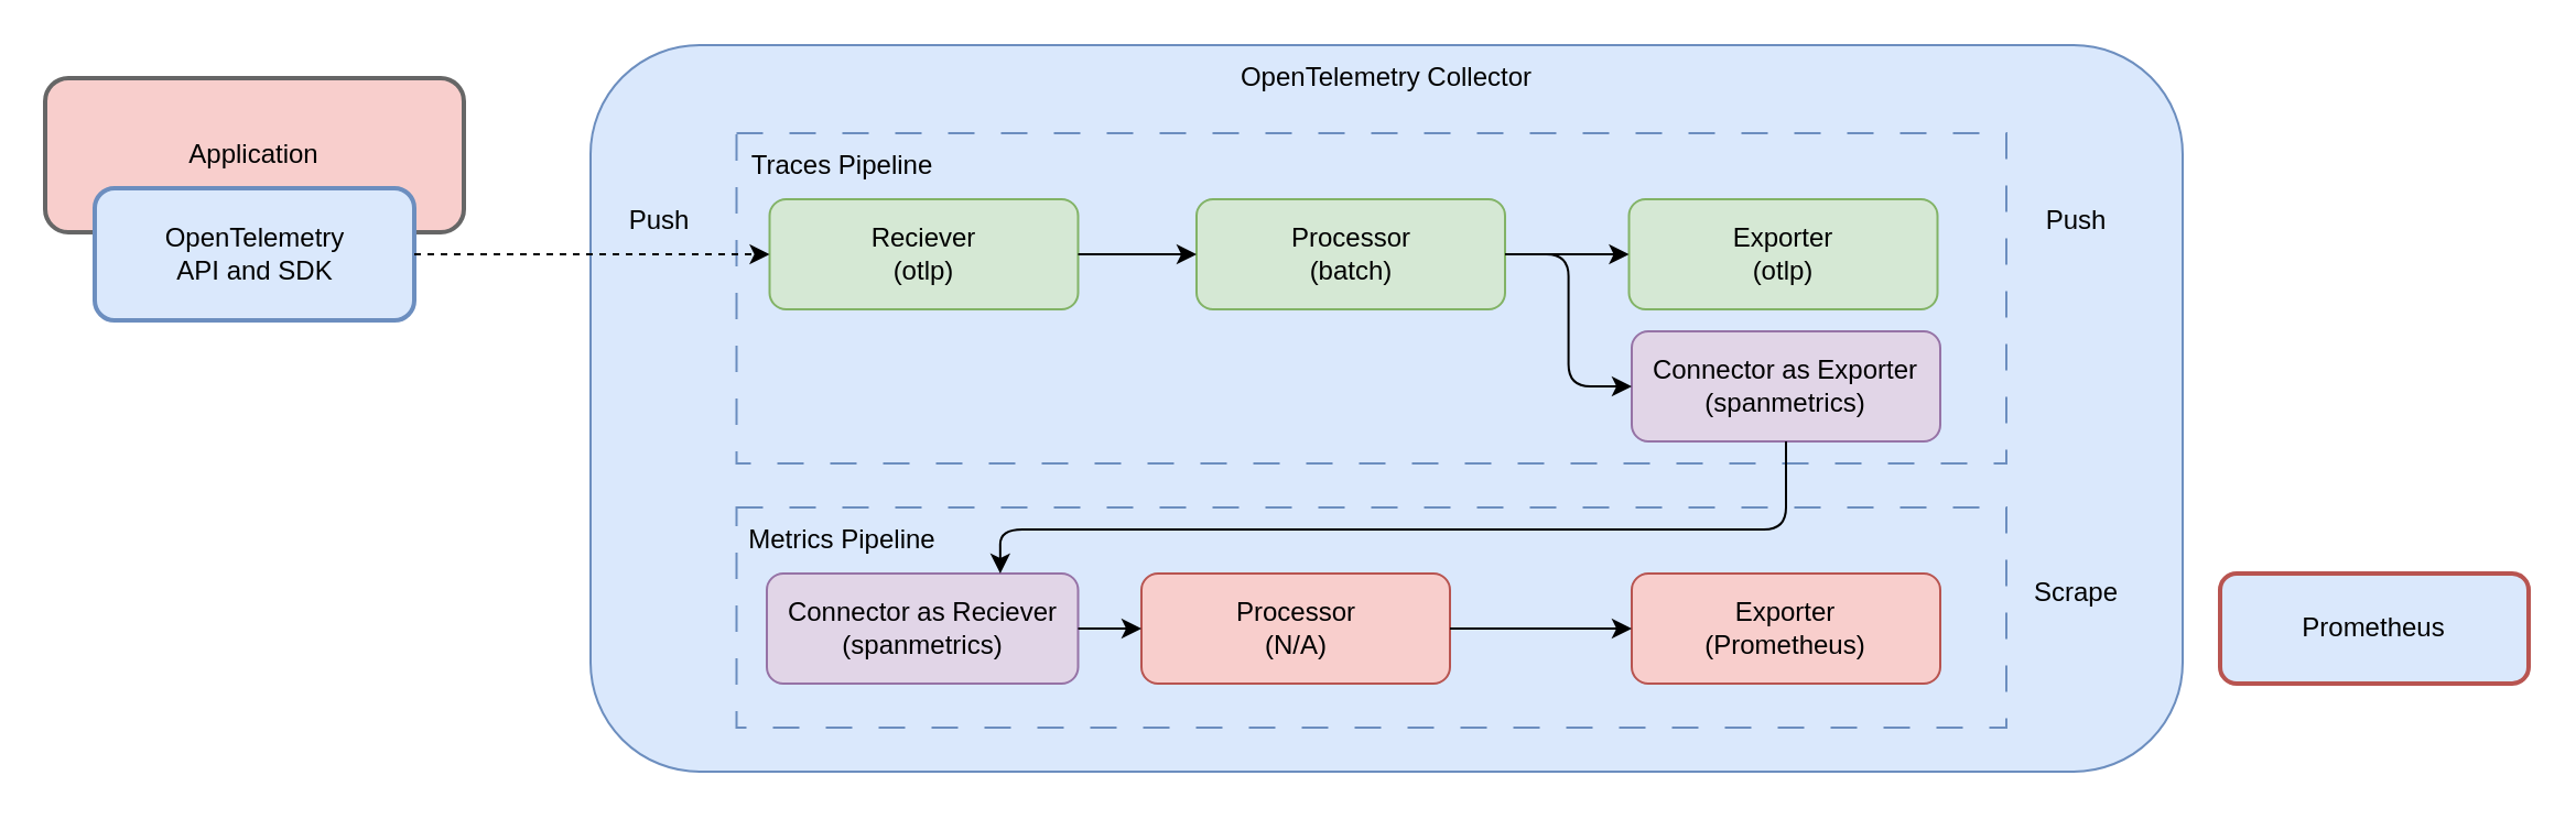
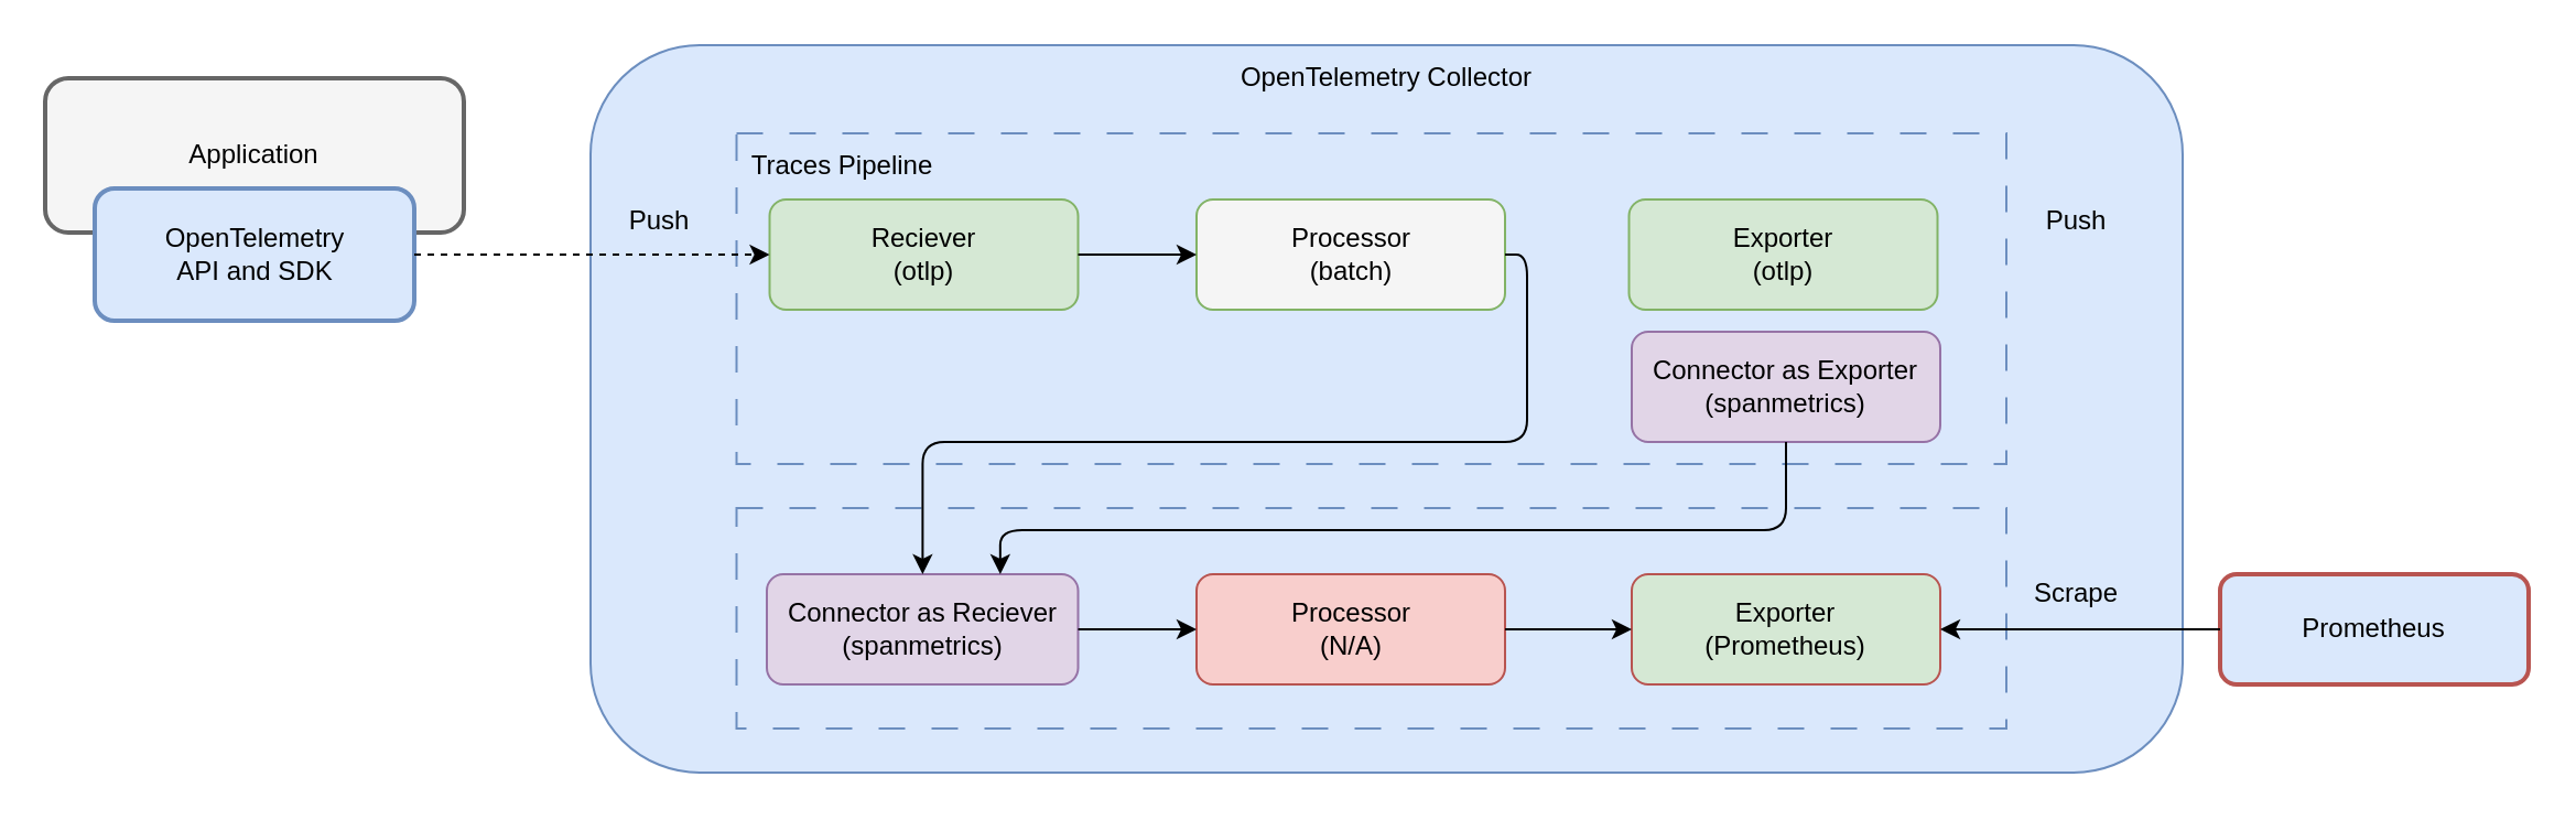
  <mxCell id="0" />
  <mxCell id="1" parent="0" />
  <mxCell id="2" value="" style="rounded=1;whiteSpace=wrap;html=1;fillColor=#dae8fc;strokeColor=#6c8ebf;" parent="1" vertex="1"><mxGeometry x="267.5" y="20" width="722.5" height="330" as="geometry" /></mxCell>
- <mxCell id="3" value="Application" style="rounded=1;whiteSpace=wrap;html=1;strokeWidth=2;fillColor=#f8cecc;fontColor=#000000;strokeColor=#666666;" parent="1" vertex="1"><mxGeometry x="20" y="35" width="190" height="70" as="geometry" /></mxCell>
+ <mxCell id="3" value="Application" style="rounded=1;whiteSpace=wrap;html=1;strokeWidth=2;fillColor=#f5f5f5;fontColor=#000000;strokeColor=#666666;" parent="1" vertex="1"><mxGeometry x="20" y="35" width="190" height="70" as="geometry" /></mxCell>
  <mxCell id="4" value="OpenTelemetry&lt;br&gt;API and SDK" style="rounded=1;whiteSpace=wrap;html=1;strokeWidth=2;fillColor=#dae8fc;strokeColor=#6c8ebf;fontColor=#000000;" parent="1" vertex="1"><mxGeometry x="42.5" y="85" width="145" height="60" as="geometry" /></mxCell>
  <mxCell id="5" value="Prometheus" style="rounded=1;whiteSpace=wrap;html=1;strokeWidth=2;fillColor=#dae8fc;strokeColor=#b85450;fontColor=#000000;" parent="1" vertex="1"><mxGeometry x="1007" y="260" width="140" height="50" as="geometry" /></mxCell>
  <mxCell id="6" value="" style="rounded=0;whiteSpace=wrap;html=1;fillColor=#dae8fc;strokeColor=#6c8ebf;dashed=1;dashPattern=12 12;" parent="1" vertex="1"><mxGeometry x="333.75" y="60" width="576.25" height="150" as="geometry" /></mxCell>
  <mxCell id="7" value="" style="rounded=0;whiteSpace=wrap;html=1;fillColor=#dae8fc;strokeColor=#6c8ebf;dashed=1;dashPattern=12 12;" parent="1" vertex="1"><mxGeometry x="333.75" y="230" width="576.25" height="100" as="geometry" /></mxCell>
- <mxCell id="8" value="Metrics Pipeline" style="text;html=1;strokeColor=none;fillColor=none;align=center;verticalAlign=middle;whiteSpace=wrap;rounded=0;dashed=1;dashPattern=12 12;fontColor=#000000;" parent="1" vertex="1"><mxGeometry x="333.75" y="230" width="96.25" height="30" as="geometry" /></mxCell>
  <mxCell id="9" value="Traces Pipeline" style="text;html=1;strokeColor=none;fillColor=none;align=center;verticalAlign=middle;whiteSpace=wrap;rounded=0;dashed=1;dashPattern=12 12;fontColor=#000000;" parent="1" vertex="1"><mxGeometry x="333.75" y="60" width="96.25" height="30" as="geometry" /></mxCell>
- <mxCell id="10" value="Processor&lt;br&gt;(N/A)" style="rounded=1;whiteSpace=wrap;html=1;fillColor=#f8cecc;strokeColor=#b85450;fontColor=#000000;" parent="1" vertex="1"><mxGeometry x="517.5" y="260" width="140" height="50" as="geometry" /></mxCell>
- <mxCell id="11" value="Exporter&lt;br&gt;(Prometheus)" style="rounded=1;whiteSpace=wrap;html=1;fillColor=#f8cecc;strokeColor=#b85450;fontColor=#000000;" parent="1" vertex="1"><mxGeometry x="740" y="260" width="140" height="50" as="geometry" /></mxCell>
+ <mxCell id="10" value="Processor&lt;br&gt;(N/A)" style="rounded=1;whiteSpace=wrap;html=1;fillColor=#f8cecc;strokeColor=#b85450;fontColor=#000000;" parent="1" vertex="1"><mxGeometry x="542.5" y="260" width="140" height="50" as="geometry" /></mxCell>
+ <mxCell id="11" value="Exporter&lt;br&gt;(Prometheus)" style="rounded=1;whiteSpace=wrap;html=1;fillColor=#d5e8d4;strokeColor=#b85450;fontColor=#000000;" parent="1" vertex="1"><mxGeometry x="740" y="260" width="140" height="50" as="geometry" /></mxCell>
  <mxCell id="12" value="Reciever&lt;br&gt;(otlp)" style="rounded=1;whiteSpace=wrap;html=1;fillColor=#d5e8d4;strokeColor=#82b366;fontColor=#000000;" parent="1" vertex="1"><mxGeometry x="348.75" y="90" width="140" height="50" as="geometry" /></mxCell>
- <mxCell id="13" value="Processor&lt;br&gt;(batch)" style="rounded=1;whiteSpace=wrap;html=1;fillColor=#d5e8d4;strokeColor=#82b366;fontColor=#000000;" parent="1" vertex="1"><mxGeometry x="542.5" y="90" width="140" height="50" as="geometry" /></mxCell>
+ <mxCell id="13" value="Processor&lt;br&gt;(batch)" style="rounded=1;whiteSpace=wrap;html=1;fillColor=#f5f5f5;strokeColor=#82b366;fontColor=#000000;" parent="1" vertex="1"><mxGeometry x="542.5" y="90" width="140" height="50" as="geometry" /></mxCell>
  <mxCell id="14" value="Exporter&lt;br&gt;(otlp)" style="rounded=1;whiteSpace=wrap;html=1;fillColor=#d5e8d4;strokeColor=#82b366;fontColor=#000000;" parent="1" vertex="1"><mxGeometry x="738.75" y="90" width="140" height="50" as="geometry" /></mxCell>
  <mxCell id="15" style="edgeStyle=none;html=1;exitX=1;exitY=0.5;exitDx=0;exitDy=0;fontColor=#000000;strokeColor=#000000;entryX=0;entryY=0.5;entryDx=0;entryDy=0;dashed=1;" parent="1" source="4" target="12" edge="1"><mxGeometry relative="1" as="geometry" /></mxCell>
  <mxCell id="16" value="OpenTelemetry Collector" style="text;html=1;strokeColor=none;fillColor=none;align=center;verticalAlign=middle;whiteSpace=wrap;rounded=0;dashed=1;dashPattern=12 12;fontColor=#000000;" parent="1" vertex="1"><mxGeometry x="556.56" y="20" width="144.37" height="30" as="geometry" /></mxCell>
  <mxCell id="17" style="edgeStyle=none;html=1;exitX=1;exitY=0.5;exitDx=0;exitDy=0;fontColor=#000000;strokeColor=#000000;entryX=0;entryY=0.5;entryDx=0;entryDy=0;" parent="1" source="12" target="13" edge="1"><mxGeometry relative="1" as="geometry"><mxPoint x="197.5" y="130" as="sourcePoint" /><mxPoint x="358.75" y="130" as="targetPoint" /></mxGeometry></mxCell>
- <mxCell id="18" style="edgeStyle=none;html=1;exitX=1;exitY=0.5;exitDx=0;exitDy=0;fontColor=#000000;strokeColor=#000000;entryX=0;entryY=0.5;entryDx=0;entryDy=0;" parent="1" source="13" target="14" edge="1"><mxGeometry relative="1" as="geometry"><mxPoint x="478.75" y="130" as="sourcePoint" /><mxPoint x="552.5" y="130" as="targetPoint" /></mxGeometry></mxCell>
  <mxCell id="19" value="Connector as Exporter&lt;br&gt;(spanmetrics)" style="rounded=1;whiteSpace=wrap;html=1;fillColor=#e1d5e7;strokeColor=#9673a6;fontColor=#000000;" parent="1" vertex="1"><mxGeometry x="740" y="150" width="140" height="50" as="geometry" /></mxCell>
  <mxCell id="20" value="Connector as Reciever&lt;br&gt;(spanmetrics)" style="rounded=1;whiteSpace=wrap;html=1;fillColor=#e1d5e7;strokeColor=#9673a6;fontColor=#000000;" parent="1" vertex="1"><mxGeometry x="347.5" y="260" width="141.25" height="50" as="geometry" /></mxCell>
- <mxCell id="21" style="edgeStyle=orthogonalEdgeStyle;html=1;exitX=1;exitY=0.5;exitDx=0;exitDy=0;fontColor=#000000;strokeColor=#000000;entryX=0;entryY=0.5;entryDx=0;entryDy=0;" parent="1" source="13" target="19" edge="1"><mxGeometry relative="1" as="geometry"><mxPoint x="692.5" y="125" as="sourcePoint" /><mxPoint x="748.75" y="125" as="targetPoint" /></mxGeometry></mxCell>
+ <mxCell id="21" style="edgeStyle=orthogonalEdgeStyle;html=1;exitX=1;exitY=0.5;exitDx=0;exitDy=0;fontColor=#000000;strokeColor=#000000;" parent="1" source="13" target="20" edge="1"><mxGeometry relative="1" as="geometry"><mxPoint x="692.5" y="125" as="sourcePoint" /><mxPoint x="748.75" y="125" as="targetPoint" /></mxGeometry></mxCell>
  <mxCell id="22" style="edgeStyle=none;html=1;exitX=1;exitY=0.5;exitDx=0;exitDy=0;fontColor=#000000;strokeColor=#000000;entryX=0;entryY=0.5;entryDx=0;entryDy=0;" parent="1" source="20" target="10" edge="1"><mxGeometry relative="1" as="geometry"><mxPoint x="510" y="198.82" as="sourcePoint" /><mxPoint x="563.75" y="198.82" as="targetPoint" /></mxGeometry></mxCell>
  <mxCell id="23" style="edgeStyle=none;html=1;exitX=1;exitY=0.5;exitDx=0;exitDy=0;fontColor=#000000;strokeColor=#000000;entryX=0;entryY=0.5;entryDx=0;entryDy=0;" parent="1" source="10" target="11" edge="1"><mxGeometry relative="1" as="geometry"><mxPoint x="508.75" y="135" as="sourcePoint" /><mxPoint x="562.5" y="135" as="targetPoint" /></mxGeometry></mxCell>
+ <mxCell id="24" style="edgeStyle=none;html=1;exitX=1;exitY=0.5;exitDx=0;exitDy=0;fontColor=#000000;strokeColor=#000000;entryX=0;entryY=0.5;entryDx=0;entryDy=0;startArrow=classic;startFill=1;endArrow=none;endFill=0;" parent="1" source="11" target="5" edge="1"><mxGeometry relative="1" as="geometry"><mxPoint x="692.5" y="295" as="sourcePoint" /><mxPoint x="750" y="295" as="targetPoint" /></mxGeometry></mxCell>
  <mxCell id="25" value="Push" style="text;html=1;strokeColor=none;fillColor=none;align=center;verticalAlign=middle;whiteSpace=wrap;rounded=0;dashed=1;dashPattern=12 12;fontColor=#000000;" parent="1" vertex="1"><mxGeometry x="251.25" y="85" width="96.25" height="30" as="geometry" /></mxCell>
  <mxCell id="26" value="Push" style="text;html=1;strokeColor=none;fillColor=none;align=center;verticalAlign=middle;whiteSpace=wrap;rounded=0;dashed=1;dashPattern=12 12;fontColor=#000000;" parent="1" vertex="1"><mxGeometry x="893.75" y="85" width="96.25" height="30" as="geometry" /></mxCell>
  <mxCell id="27" value="Scrape" style="text;html=1;strokeColor=none;fillColor=none;align=center;verticalAlign=middle;whiteSpace=wrap;rounded=0;dashed=1;dashPattern=12 12;fontColor=#000000;" parent="1" vertex="1"><mxGeometry x="893.75" y="254" width="96.25" height="30" as="geometry" /></mxCell>
  <mxCell id="28" style="edgeStyle=orthogonalEdgeStyle;html=1;exitX=0.5;exitY=1;exitDx=0;exitDy=0;fontColor=#000000;strokeColor=#000000;entryX=0.75;entryY=0;entryDx=0;entryDy=0;" edge="1" parent="1" source="19" target="20"><mxGeometry relative="1" as="geometry"><mxPoint x="692.5" y="125" as="sourcePoint" /><mxPoint x="750" y="185" as="targetPoint" /><Array as="points"><mxPoint x="810" y="240" /><mxPoint x="453" y="240" /></Array></mxGeometry></mxCell>
